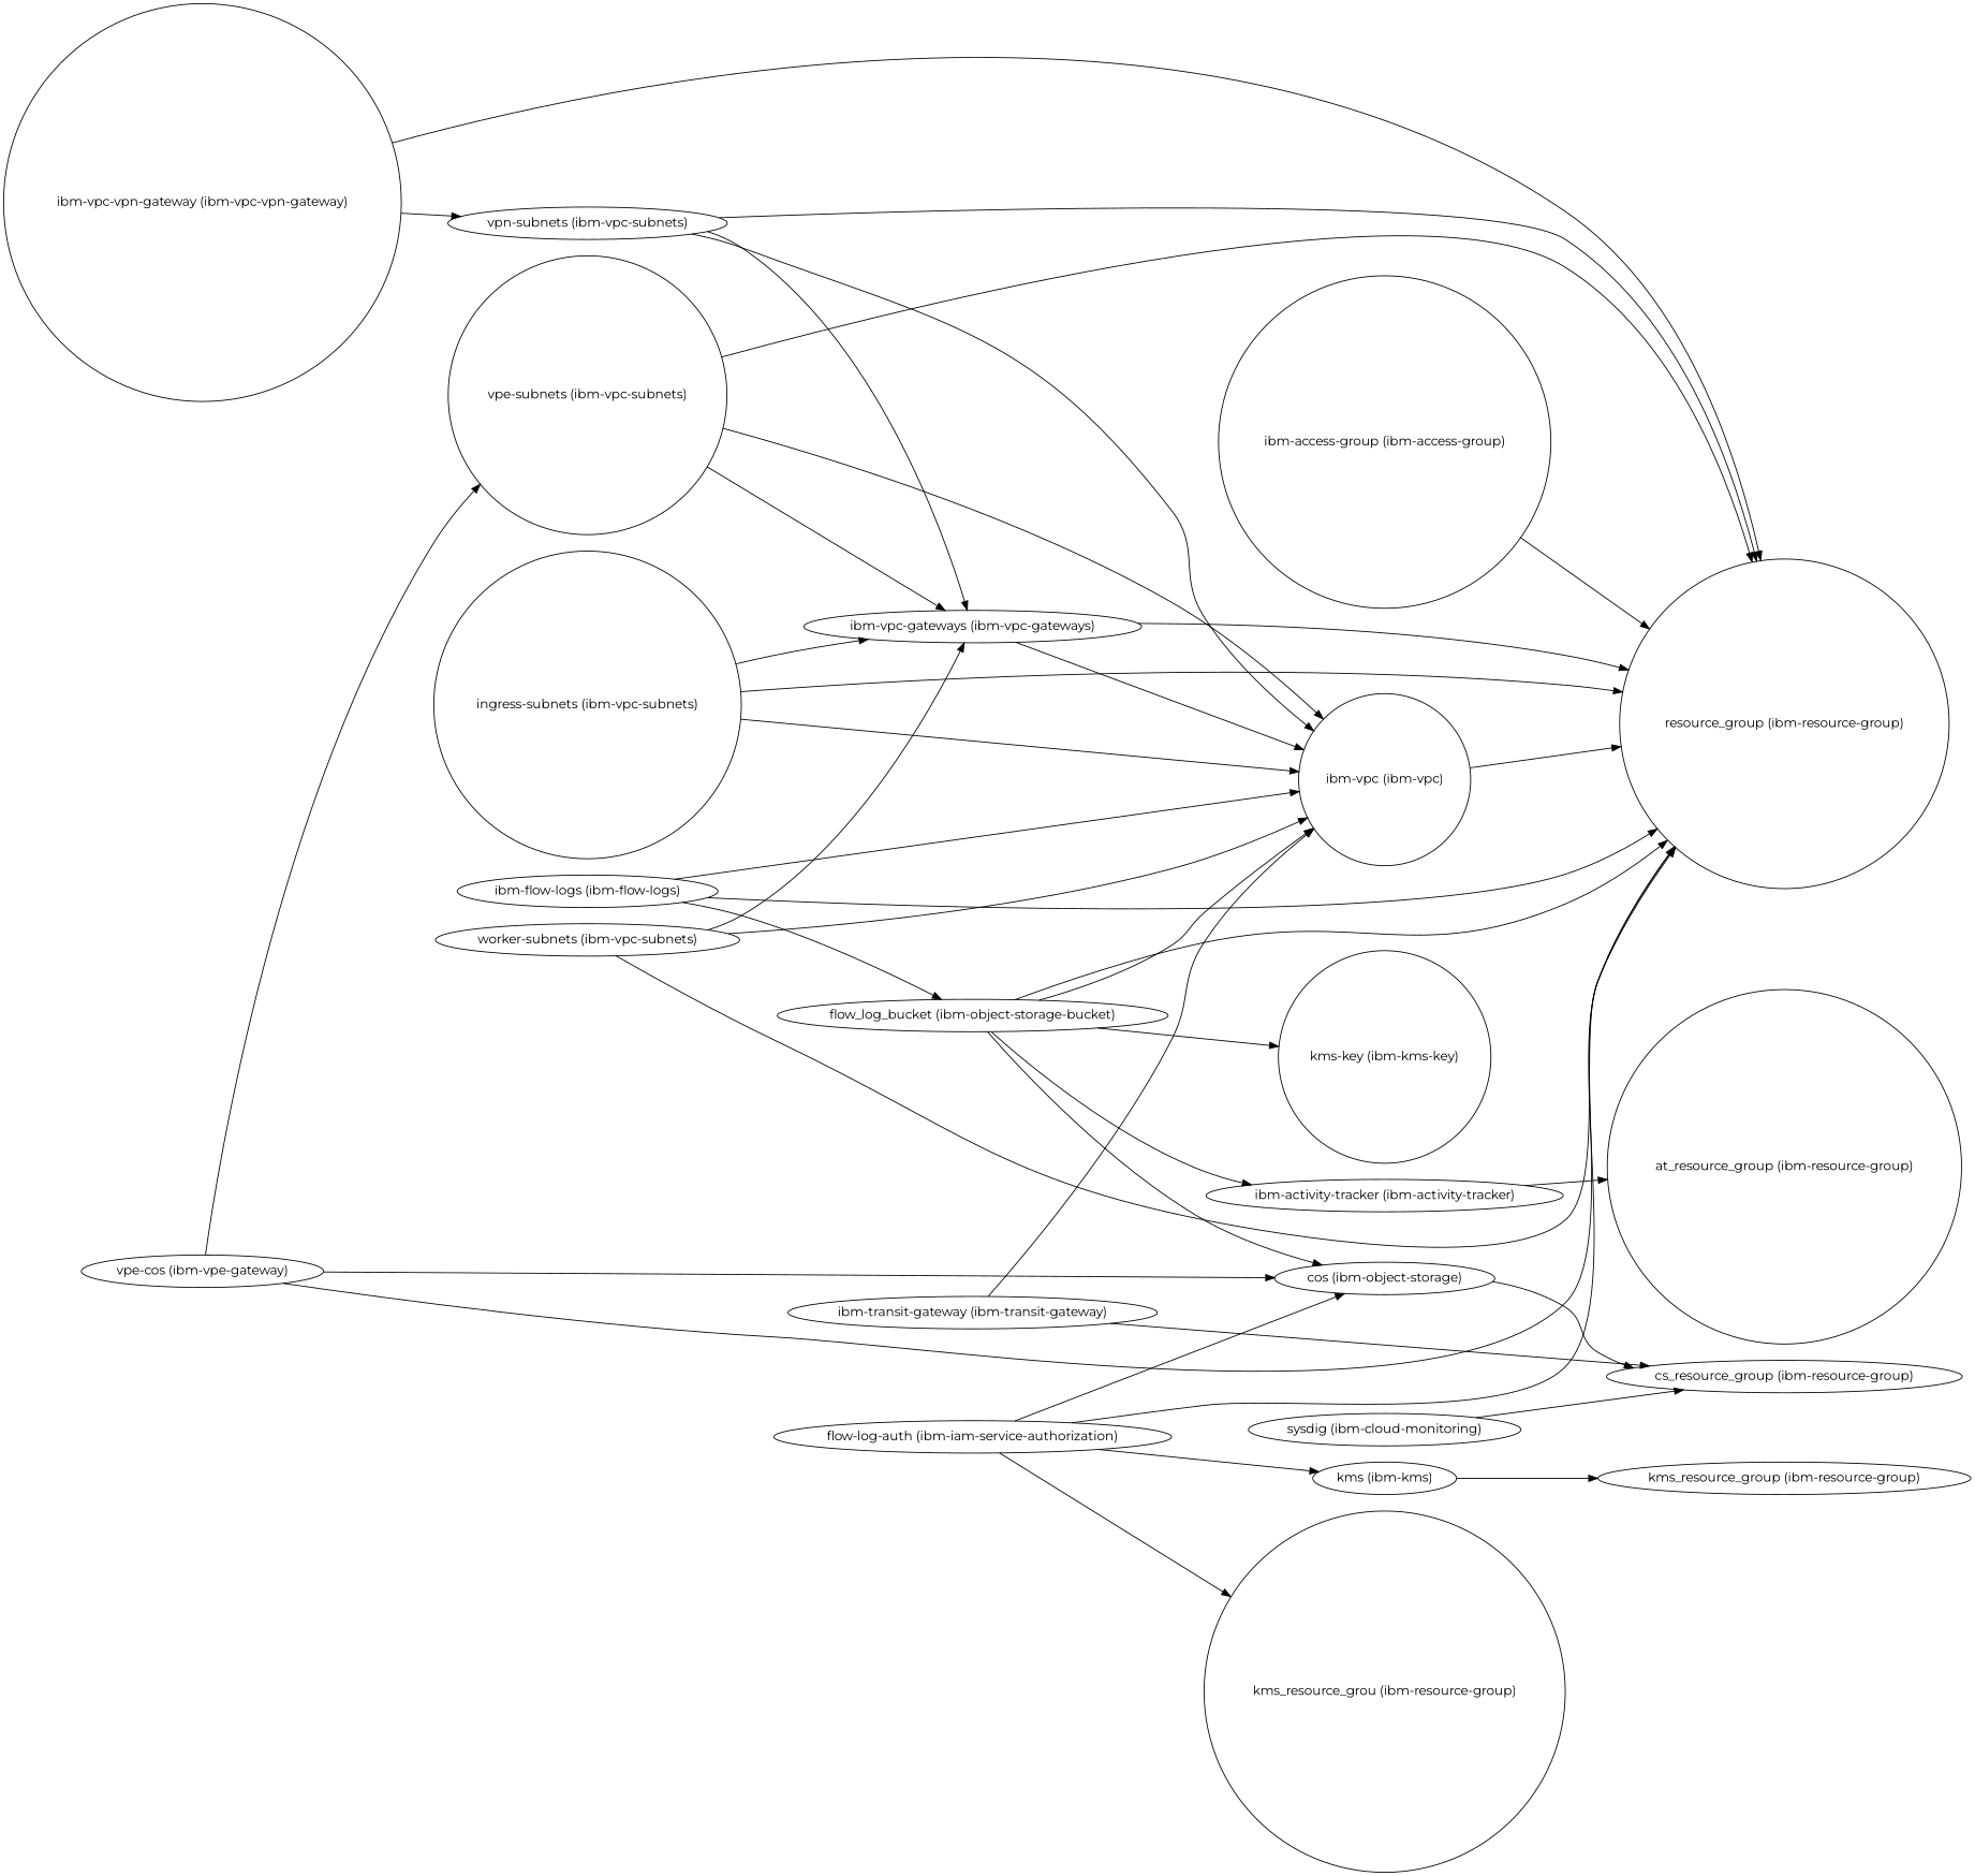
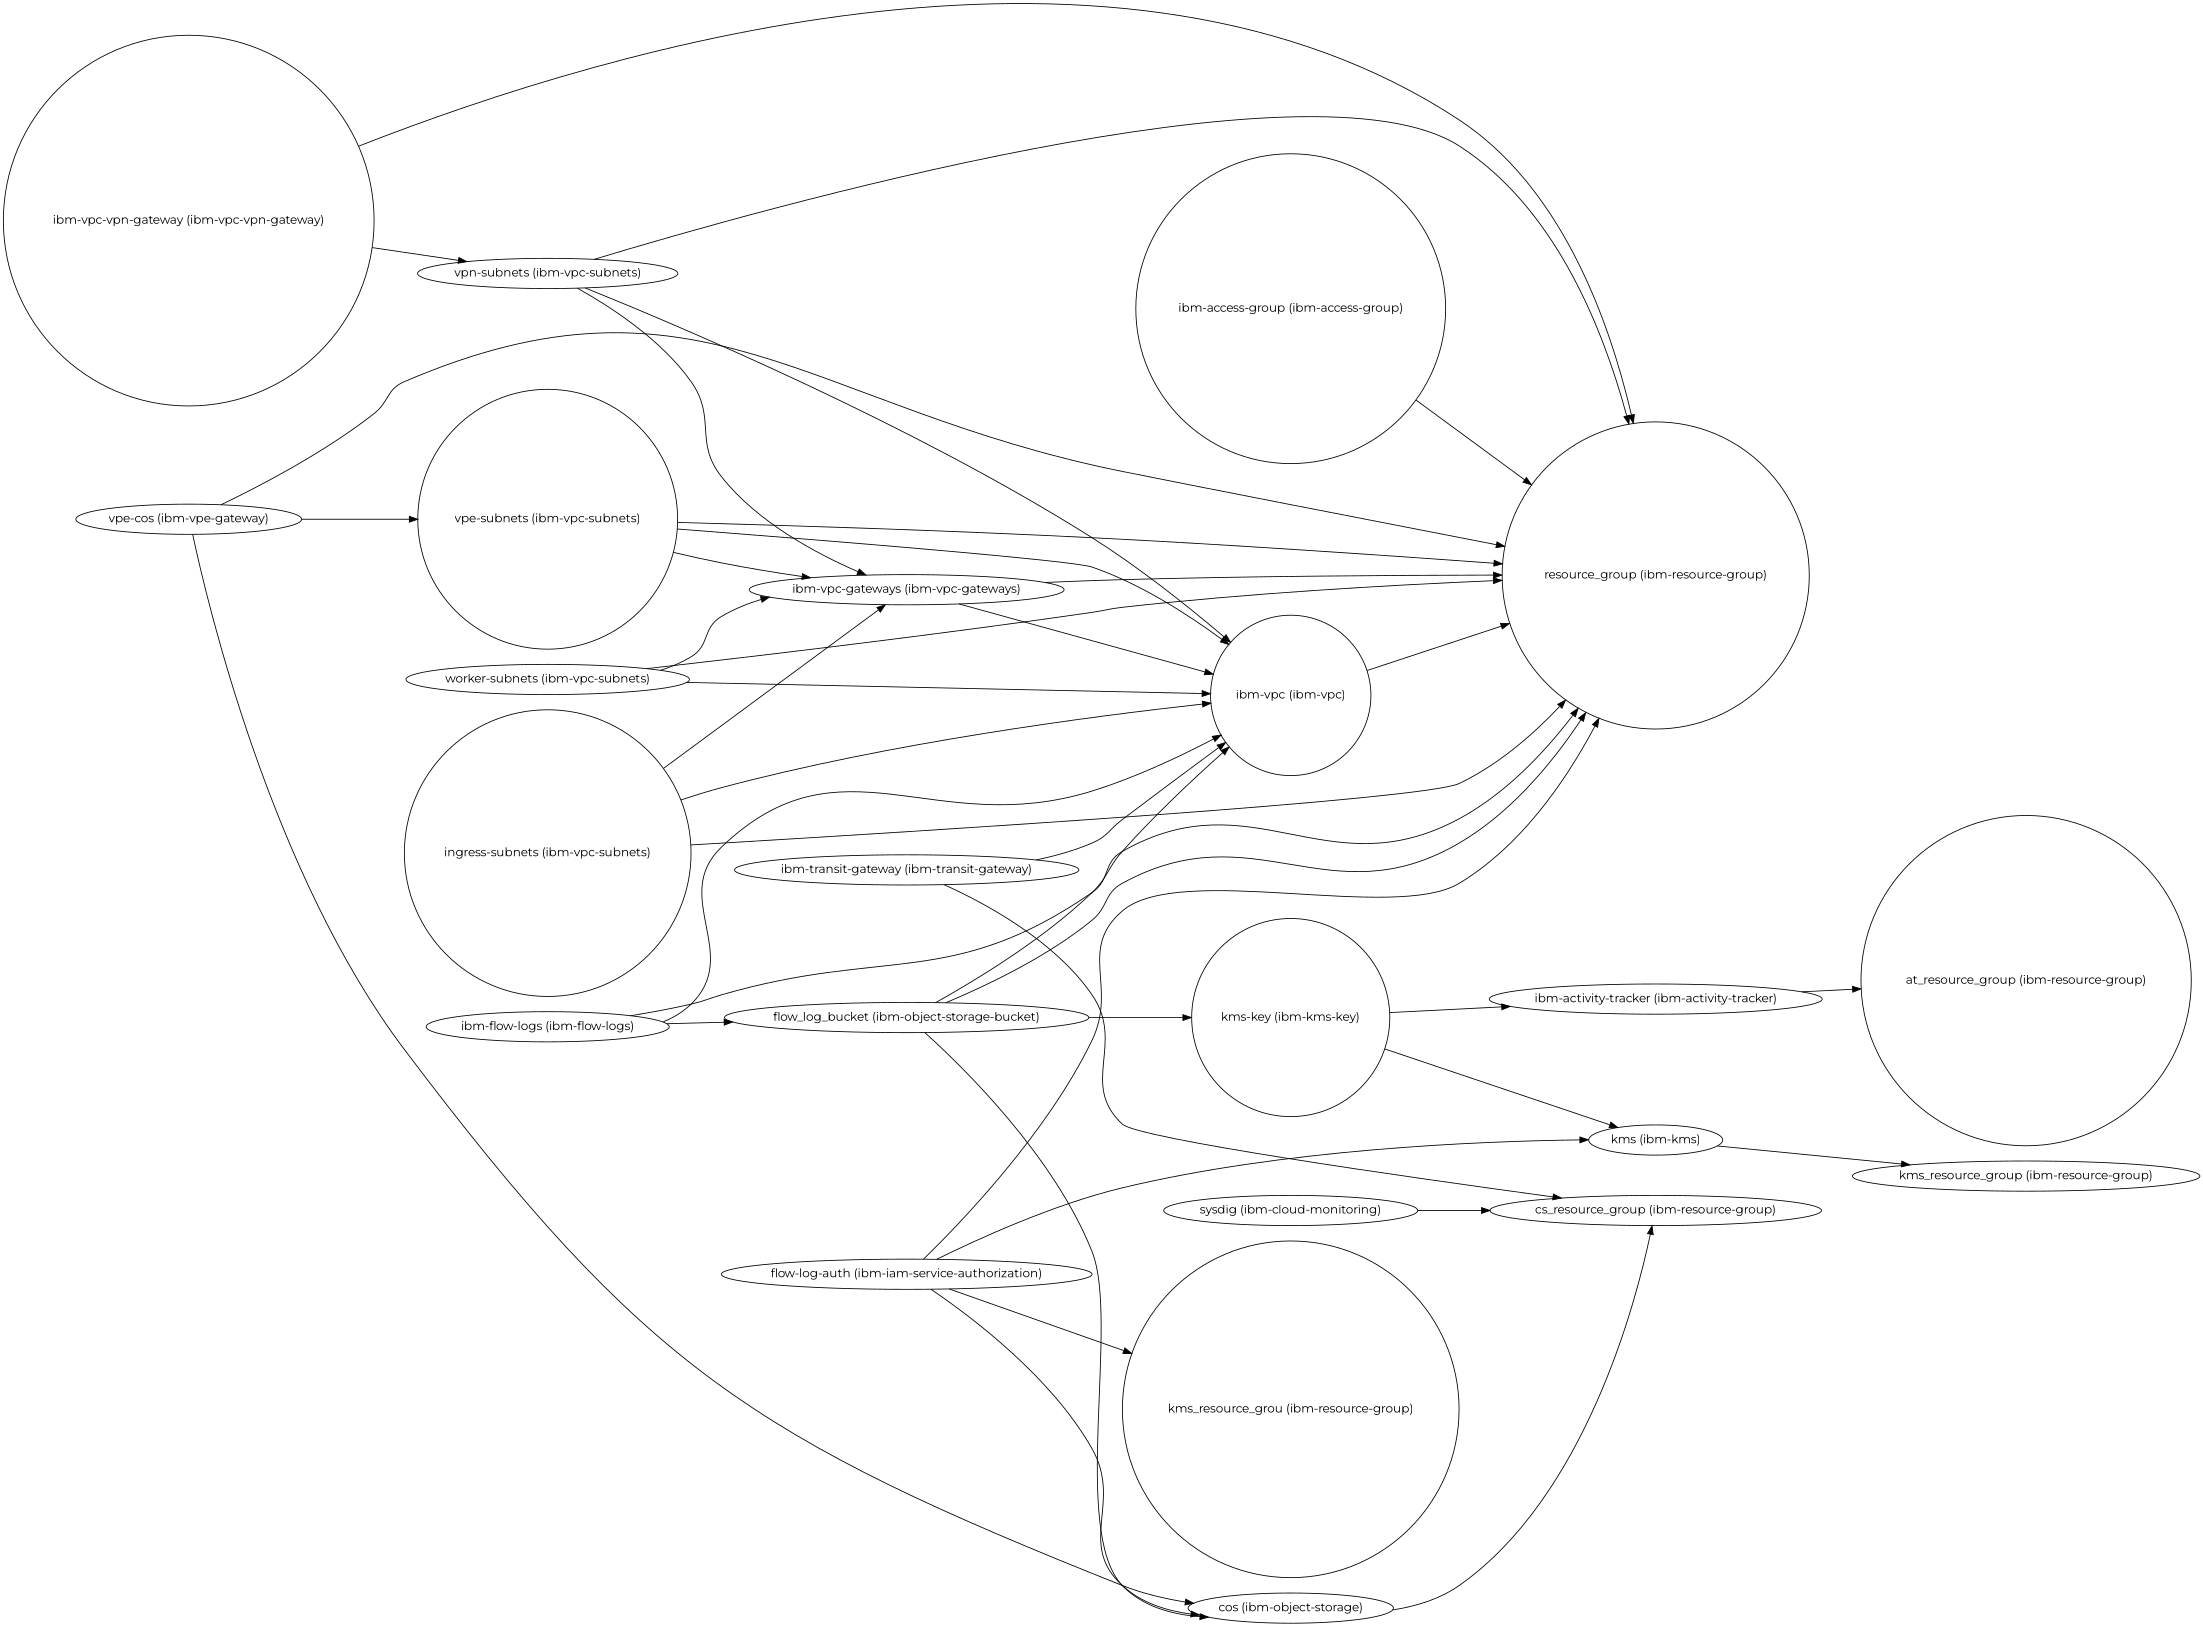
  digraph {
    fontname=Montserrat
    rankdir=LR
    node [fontname=Montserrat shape=ellipse]
    edge [fontname=Montserrat]
    "ibm-access-group (ibm-access-group)" [shape=circle]
    "resource_group (ibm-resource-group)" [shape=circle]
    "at_resource_group (ibm-resource-group)" [shape=circle]
    "ibm-activity-tracker (ibm-activity-tracker)"
    "sysdig (ibm-cloud-monitoring)"
    "cs_resource_group (ibm-resource-group)"
    "ibm-flow-logs (ibm-flow-logs)"
    "flow_log_bucket (ibm-object-storage-bucket)"
    "ibm-vpc (ibm-vpc)" [shape=circle]
    "cos (ibm-object-storage)"
    "kms-key (ibm-kms-key)" [shape=circle]
    "kms (ibm-kms)"
    "kms_resource_group (ibm-resource-group)"
    "flow-log-auth (ibm-iam-service-authorization)"
    "kms_resource_grou (ibm-resource-group)" [shape=circle]
    "ibm-vpc-gateways (ibm-vpc-gateways)"
    "worker-subnets (ibm-vpc-subnets)"
    "vpe-subnets (ibm-vpc-subnets)" [shape=circle]
    "ingress-subnets (ibm-vpc-subnets)" [shape=circle]
    "ibm-vpc-vpn-gateway (ibm-vpc-vpn-gateway)" [shape=circle]
    "vpn-subnets (ibm-vpc-subnets)"
    "vpe-cos (ibm-vpe-gateway)"
    "ibm-transit-gateway (ibm-transit-gateway)"
    "ibm-access-group (ibm-access-group)" -> "resource_group (ibm-resource-group)"
    "ibm-activity-tracker (ibm-activity-tracker)" -> "at_resource_group (ibm-resource-group)"
    "sysdig (ibm-cloud-monitoring)" -> "cs_resource_group (ibm-resource-group)"
    "ibm-flow-logs (ibm-flow-logs)" -> "resource_group (ibm-resource-group)"
    "ibm-flow-logs (ibm-flow-logs)" -> "flow_log_bucket (ibm-object-storage-bucket)"
    "ibm-flow-logs (ibm-flow-logs)" -> "ibm-vpc (ibm-vpc)"
    "flow_log_bucket (ibm-object-storage-bucket)" -> "resource_group (ibm-resource-group)"
-   "flow_log_bucket (ibm-object-storage-bucket)" -> "ibm-activity-tracker (ibm-activity-tracker)"
+   "kms-key (ibm-kms-key)" -> "ibm-activity-tracker (ibm-activity-tracker)"
    "flow_log_bucket (ibm-object-storage-bucket)" -> "ibm-vpc (ibm-vpc)"
    "flow_log_bucket (ibm-object-storage-bucket)" -> "cos (ibm-object-storage)"
    "flow_log_bucket (ibm-object-storage-bucket)" -> "kms-key (ibm-kms-key)"
    "ibm-vpc (ibm-vpc)" -> "resource_group (ibm-resource-group)"
    "cos (ibm-object-storage)" -> "cs_resource_group (ibm-resource-group)"
+   "kms-key (ibm-kms-key)" -> "kms (ibm-kms)"
    "kms (ibm-kms)" -> "kms_resource_group (ibm-resource-group)"
    "flow-log-auth (ibm-iam-service-authorization)" -> "resource_group (ibm-resource-group)"
    "flow-log-auth (ibm-iam-service-authorization)" -> "cos (ibm-object-storage)"
    "flow-log-auth (ibm-iam-service-authorization)" -> "kms (ibm-kms)"
    "flow-log-auth (ibm-iam-service-authorization)" -> "kms_resource_grou (ibm-resource-group)"
    "ibm-vpc-gateways (ibm-vpc-gateways)" -> "resource_group (ibm-resource-group)"
    "ibm-vpc-gateways (ibm-vpc-gateways)" -> "ibm-vpc (ibm-vpc)"
    "worker-subnets (ibm-vpc-subnets)" -> "resource_group (ibm-resource-group)"
    "worker-subnets (ibm-vpc-subnets)" -> "ibm-vpc (ibm-vpc)"
    "worker-subnets (ibm-vpc-subnets)" -> "ibm-vpc-gateways (ibm-vpc-gateways)"
    "vpe-subnets (ibm-vpc-subnets)" -> "resource_group (ibm-resource-group)"
    "vpe-subnets (ibm-vpc-subnets)" -> "ibm-vpc (ibm-vpc)"
    "vpe-subnets (ibm-vpc-subnets)" -> "ibm-vpc-gateways (ibm-vpc-gateways)"
    "ingress-subnets (ibm-vpc-subnets)" -> "resource_group (ibm-resource-group)"
    "ingress-subnets (ibm-vpc-subnets)" -> "ibm-vpc (ibm-vpc)"
    "ingress-subnets (ibm-vpc-subnets)" -> "ibm-vpc-gateways (ibm-vpc-gateways)"
    "ibm-vpc-vpn-gateway (ibm-vpc-vpn-gateway)" -> "resource_group (ibm-resource-group)"
    "ibm-vpc-vpn-gateway (ibm-vpc-vpn-gateway)" -> "vpn-subnets (ibm-vpc-subnets)"
    "vpn-subnets (ibm-vpc-subnets)" -> "resource_group (ibm-resource-group)"
    "vpn-subnets (ibm-vpc-subnets)" -> "ibm-vpc (ibm-vpc)"
    "vpn-subnets (ibm-vpc-subnets)" -> "ibm-vpc-gateways (ibm-vpc-gateways)"
    "vpe-cos (ibm-vpe-gateway)" -> "resource_group (ibm-resource-group)"
    "vpe-cos (ibm-vpe-gateway)" -> "cos (ibm-object-storage)"
    "vpe-cos (ibm-vpe-gateway)" -> "vpe-subnets (ibm-vpc-subnets)"
    "ibm-transit-gateway (ibm-transit-gateway)" -> "cs_resource_group (ibm-resource-group)"
    "ibm-transit-gateway (ibm-transit-gateway)" -> "ibm-vpc (ibm-vpc)"
  }
